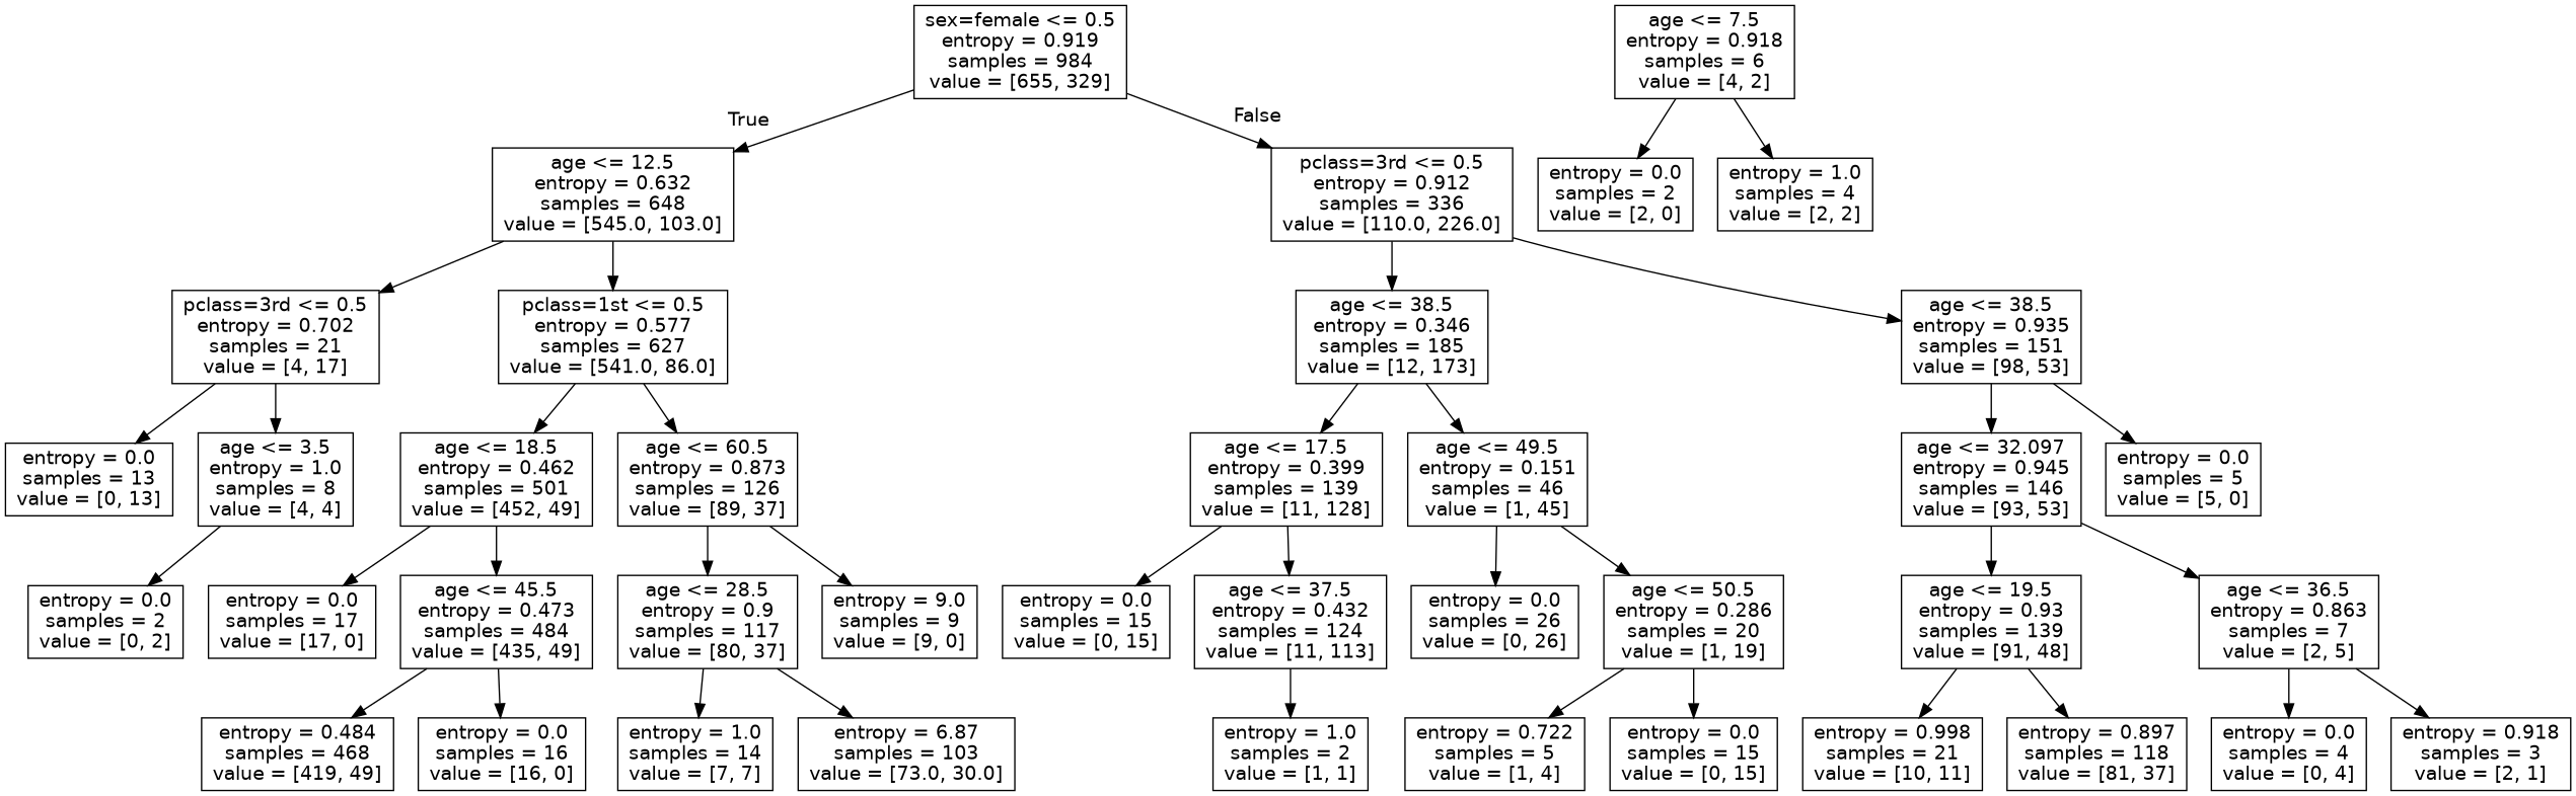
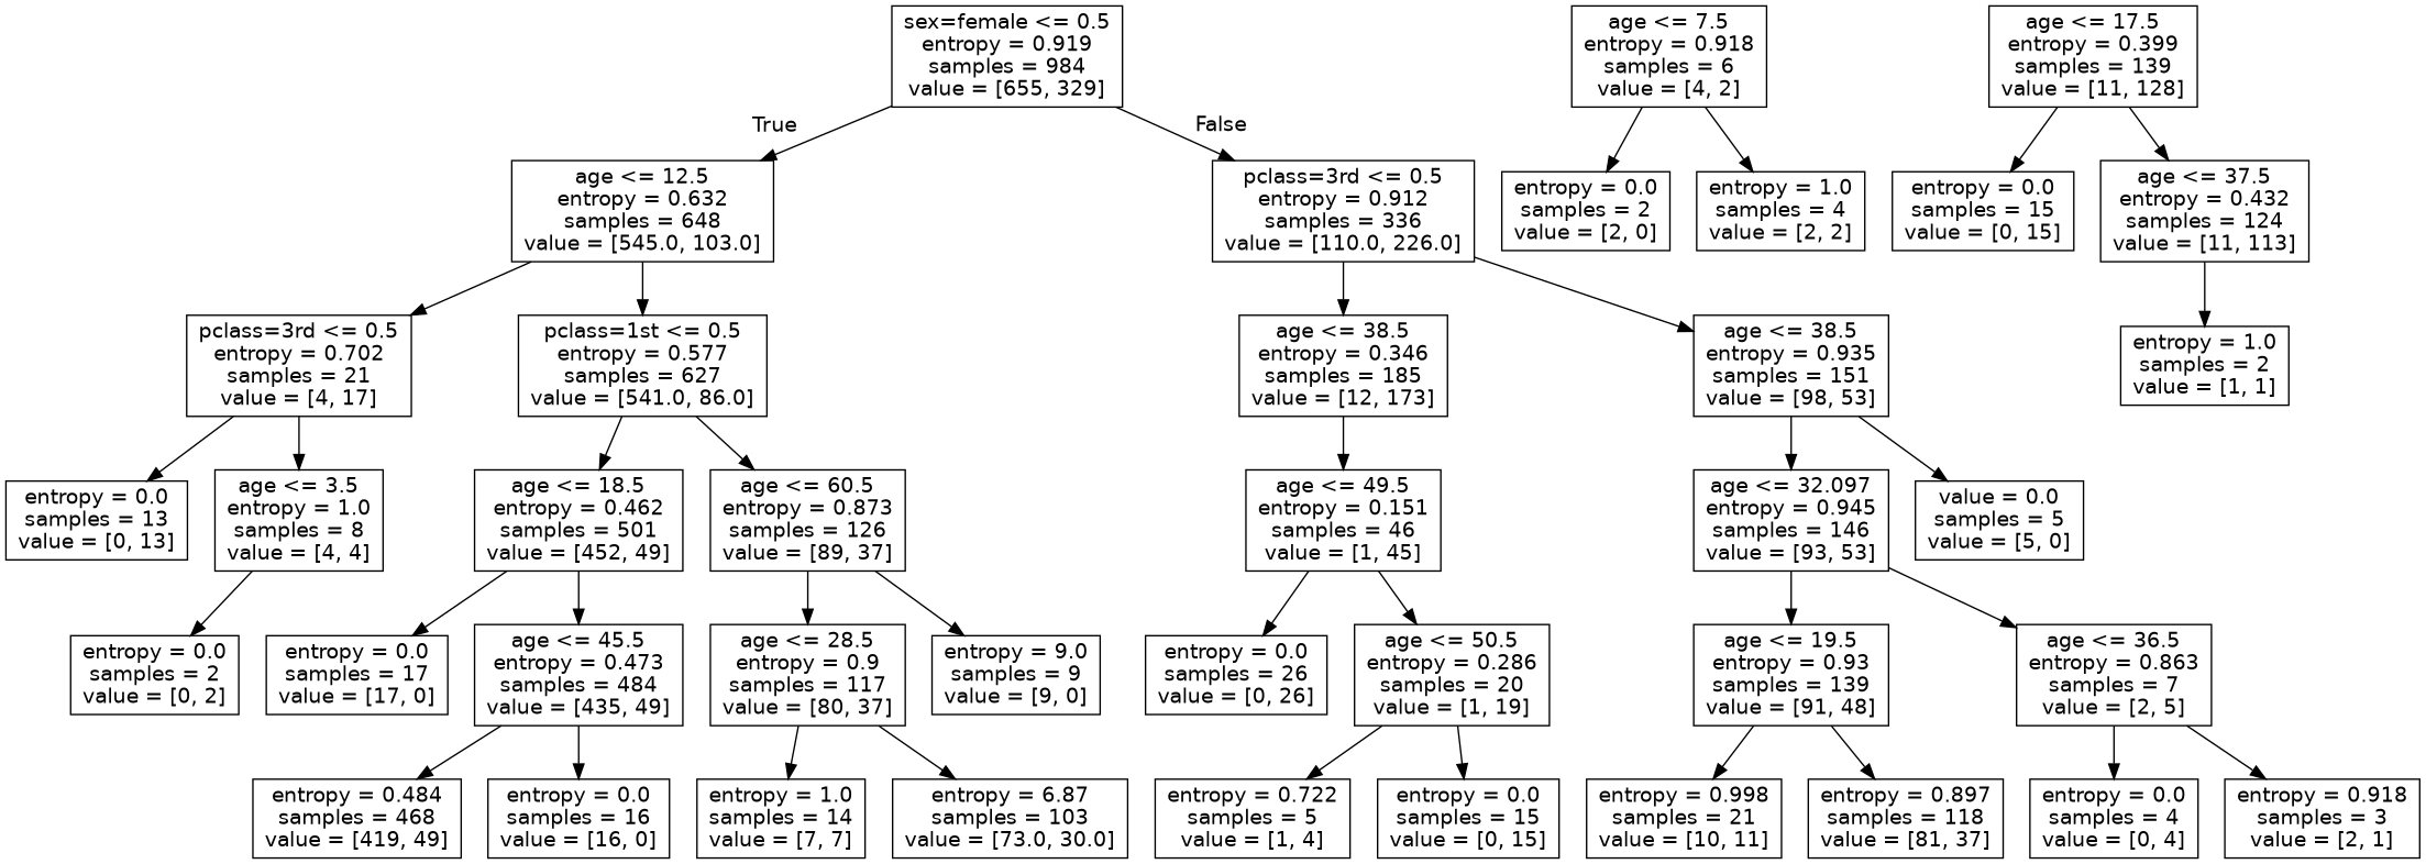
  digraph {
    node [fontname=helvetica shape=box]
    edge [fontname=helvetica]
    n1 [label="sex=female <= 0.5\nentropy = 0.919\nsamples = 984\nvalue = [655, 329]"]
    n2 [label="age <= 12.5\nentropy = 0.632\nsamples = 648\nvalue = [545.0, 103.0]"]
    n3 [label="pclass=3rd <= 0.5\nentropy = 0.912\nsamples = 336\nvalue = [110.0, 226.0]"]
    n4 [label="pclass=3rd <= 0.5\nentropy = 0.702\nsamples = 21\nvalue = [4, 17]"]
    n5 [label="pclass=1st <= 0.5\nentropy = 0.577\nsamples = 627\nvalue = [541.0, 86.0]"]
    n6 [label="age <= 38.5\nentropy = 0.346\nsamples = 185\nvalue = [12, 173]"]
    n7 [label="age <= 38.5\nentropy = 0.935\nsamples = 151\nvalue = [98, 53]"]
    n8 [label="entropy = 0.0\nsamples = 13\nvalue = [0, 13]"]
    n9 [label="age <= 3.5\nentropy = 1.0\nsamples = 8\nvalue = [4, 4]"]
    n10 [label="age <= 18.5\nentropy = 0.462\nsamples = 501\nvalue = [452, 49]"]
    n11 [label="age <= 60.5\nentropy = 0.873\nsamples = 126\nvalue = [89, 37]"]
    n12 [label="entropy = 0.0\nsamples = 2\nvalue = [0, 2]"]
    n13 [label="age <= 7.5\nentropy = 0.918\nsamples = 6\nvalue = [4, 2]"]
    n14 [label="entropy = 0.0\nsamples = 2\nvalue = [2, 0]"]
    n15 [label="entropy = 1.0\nsamples = 4\nvalue = [2, 2]"]
    n16 [label="entropy = 0.0\nsamples = 17\nvalue = [17, 0]"]
    n17 [label="age <= 45.5\nentropy = 0.473\nsamples = 484\nvalue = [435, 49]"]
    n18 [label="age <= 28.5\nentropy = 0.9\nsamples = 117\nvalue = [80, 37]"]
    n19 [label="entropy = 9.0\nsamples = 9\nvalue = [9, 0]"]
    n20 [label="entropy = 0.484\nsamples = 468\nvalue = [419, 49]"]
    n21 [label="entropy = 0.0\nsamples = 16\nvalue = [16, 0]"]
    n22 [label="entropy = 1.0\nsamples = 14\nvalue = [7, 7]"]
    n23 [label="entropy = 6.87\nsamples = 103\nvalue = [73.0, 30.0]"]
    n24 [label="age <= 17.5\nentropy = 0.399\nsamples = 139\nvalue = [11, 128]"]
    n25 [label="age <= 49.5\nentropy = 0.151\nsamples = 46\nvalue = [1, 45]"]
    n26 [label="age <= 32.097\nentropy = 0.945\nsamples = 146\nvalue = [93, 53]"]
-   n27 [label="entropy = 0.0\nsamples = 5\nvalue = [5, 0]"]
+   n27 [label="value = 0.0\nsamples = 5\nvalue = [5, 0]"]
    n28 [label="entropy = 0.0\nsamples = 15\nvalue = [0, 15]"]
    n29 [label="age <= 37.5\nentropy = 0.432\nsamples = 124\nvalue = [11, 113]"]
    n30 [label="entropy = 0.0\nsamples = 26\nvalue = [0, 26]"]
    n31 [label="age <= 50.5\nentropy = 0.286\nsamples = 20\nvalue = [1, 19]"]
    n32 [label="entropy = 1.0\nsamples = 2\nvalue = [1, 1]"]
    n33 [label="entropy = 0.722\nsamples = 5\nvalue = [1, 4]"]
    n34 [label="entropy = 0.0\nsamples = 15\nvalue = [0, 15]"]
    n35 [label="age <= 19.5\nentropy = 0.93\nsamples = 139\nvalue = [91, 48]"]
    n36 [label="age <= 36.5\nentropy = 0.863\nsamples = 7\nvalue = [2, 5]"]
    n37 [label="entropy = 0.998\nsamples = 21\nvalue = [10, 11]"]
    n38 [label="entropy = 0.897\nsamples = 118\nvalue = [81, 37]"]
    n39 [label="entropy = 0.0\nsamples = 4\nvalue = [0, 4]"]
    n40 [label="entropy = 0.918\nsamples = 3\nvalue = [2, 1]"]
    n1 -> n2 [headlabel=True labelangle=45 labeldistance=2.5]
    n1 -> n3 [headlabel=False labelangle=-45 labeldistance=2.5]
    n2 -> n4
    n2 -> n5
    n3 -> n6
    n3 -> n7
    n4 -> n8
    n4 -> n9
    n5 -> n10
    n5 -> n11
-   n6 -> n24
    n6 -> n25
    n7 -> n26
    n7 -> n27
    n9 -> n12
    n10 -> n16
    n10 -> n17
    n11 -> n18
    n11 -> n19
    n13 -> n14
    n13 -> n15
    n17 -> n20
    n17 -> n21
    n18 -> n22
    n18 -> n23
    n24 -> n28
    n24 -> n29
    n25 -> n30
    n25 -> n31
    n26 -> n35
    n26 -> n36
    n29 -> n32
    n31 -> n33
    n31 -> n34
    n35 -> n37
    n35 -> n38
    n36 -> n39
    n36 -> n40
  }
